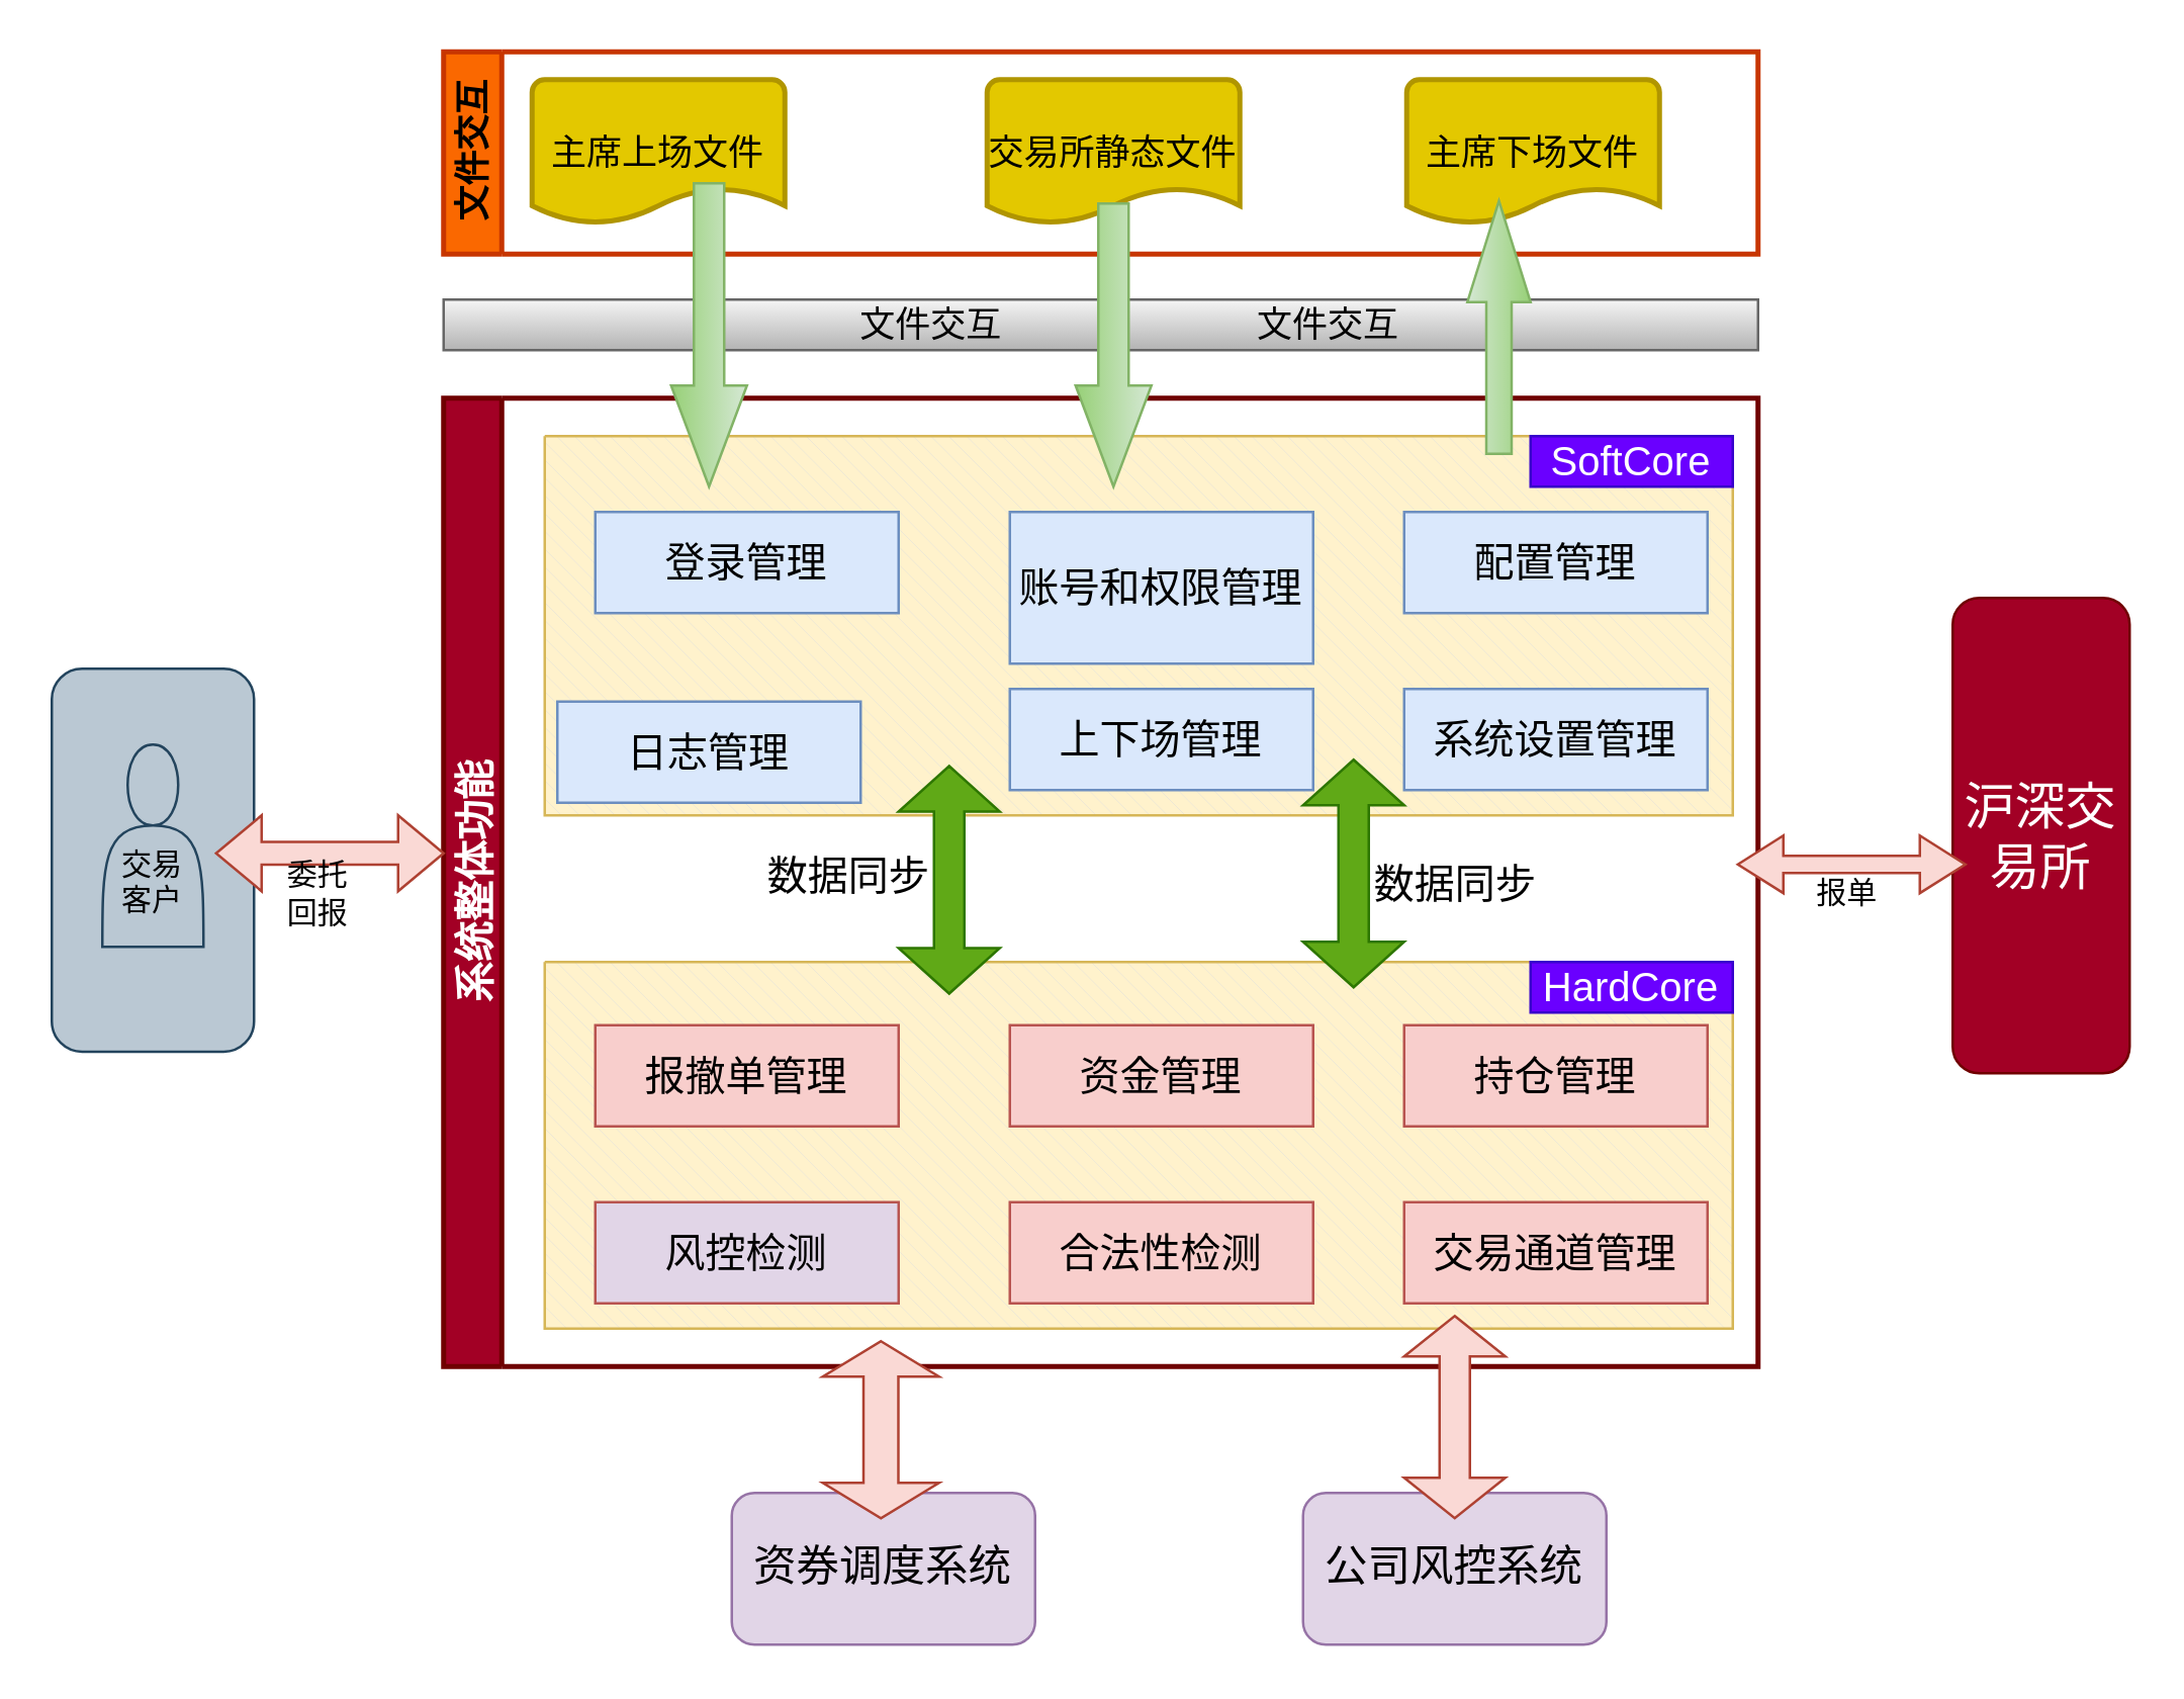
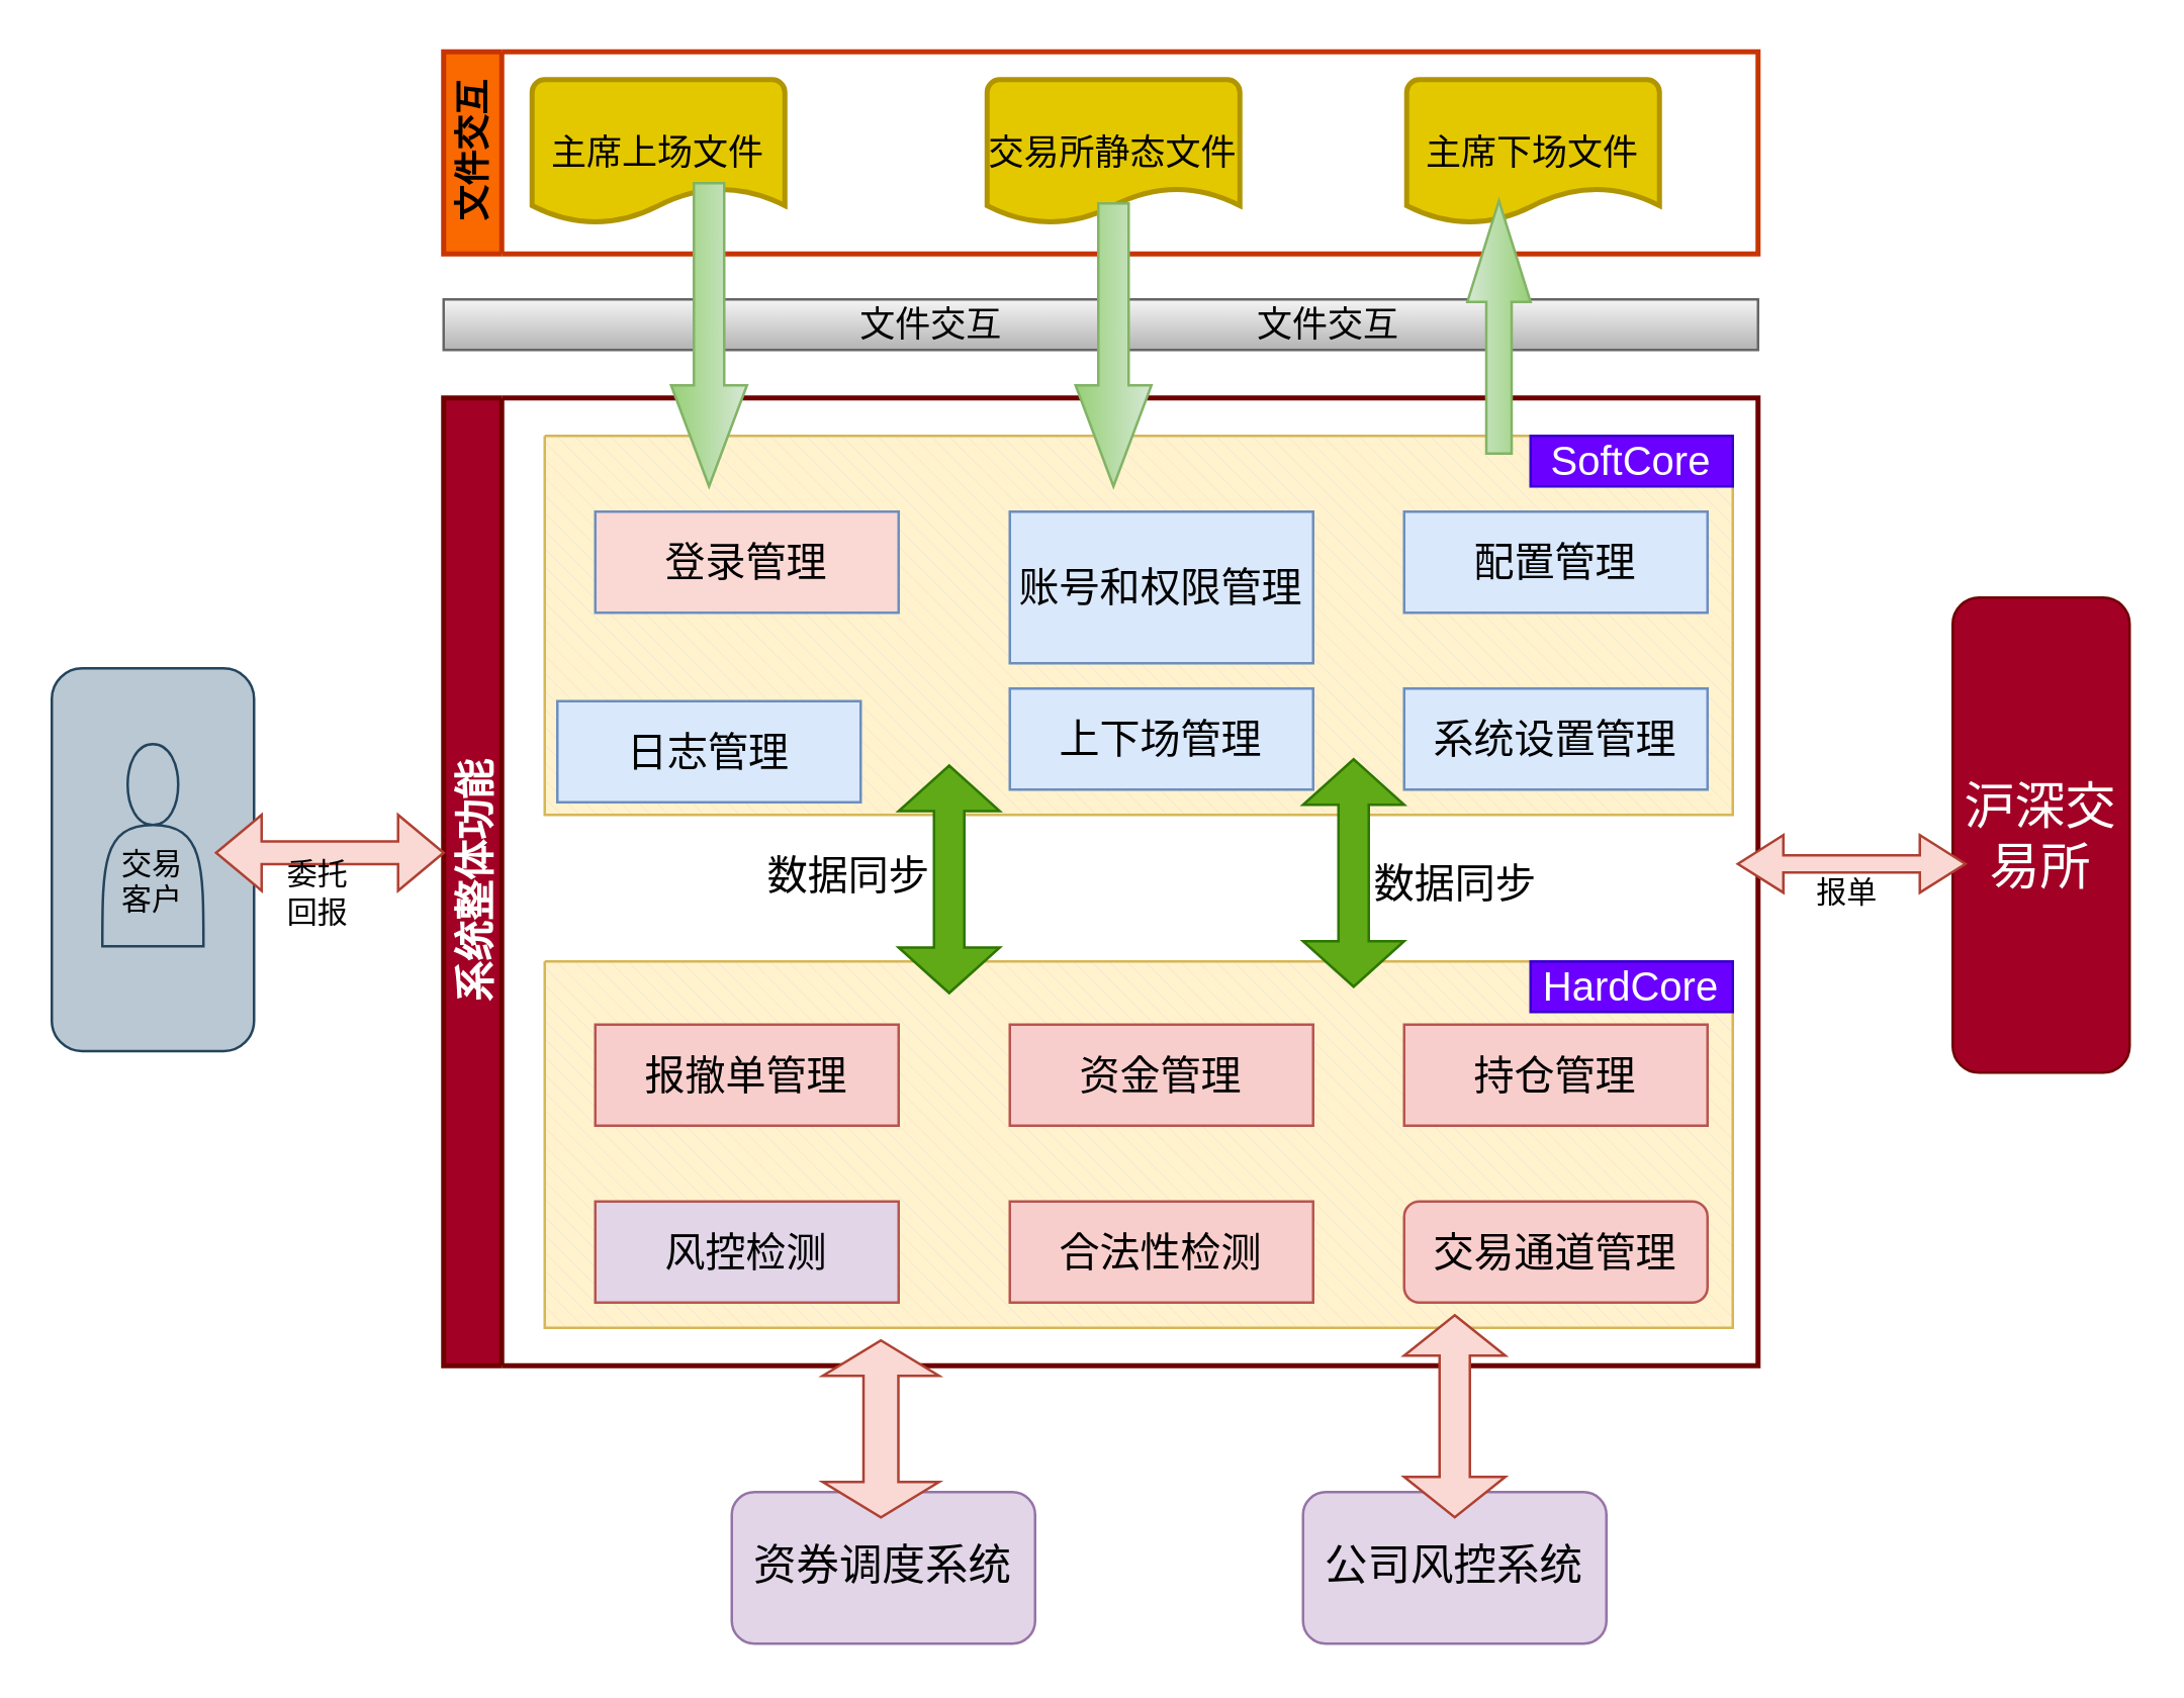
  <mxCell id="0" />
  <mxCell id="1" parent="0" />
  <mxCell id="2" value="&lt;font style=&quot;font-size: 14px;&quot;&gt;&amp;nbsp; &amp;nbsp; &amp;nbsp; 文件交互&amp;nbsp; &amp;nbsp; &amp;nbsp; &amp;nbsp; &amp;nbsp; &amp;nbsp; &amp;nbsp; &amp;nbsp; &amp;nbsp; &amp;nbsp; &amp;nbsp; &amp;nbsp; &amp;nbsp;&amp;nbsp;&lt;/font&gt;&lt;span style=&quot;font-size: 14px;&quot;&gt;文件交互&lt;/span&gt;" style="rounded=0;whiteSpace=wrap;html=1;fillColor=#f5f5f5;gradientColor=#b3b3b3;strokeColor=#666666;" vertex="1" parent="1"><mxGeometry x="175" y="118" width="520" height="20" as="geometry" /></mxCell>
  <mxCell id="3" value="" style="verticalLabelPosition=bottom;verticalAlign=top;html=1;shape=mxgraph.basic.patternFillRect;fillStyle=diagRev;step=5;fillStrokeWidth=0.2;fillStrokeColor=#dddddd;fillColor=#fff2cc;strokeColor=#d6b656;fontSize=16;" vertex="1" parent="1"><mxGeometry x="215" y="380" width="470" height="145" as="geometry" /></mxCell>
  <mxCell id="4" value="" style="verticalLabelPosition=bottom;verticalAlign=top;html=1;shape=mxgraph.basic.patternFillRect;fillStyle=diagRev;step=5;fillStrokeWidth=0.2;fillStrokeColor=#dddddd;fillColor=#fff2cc;strokeColor=#d6b656;fontSize=16;" vertex="1" parent="1"><mxGeometry x="215" y="172" width="470" height="150" as="geometry" /></mxCell>
- <mxCell id="5" value="登录管理" style="rounded=0;whiteSpace=wrap;html=1;fillColor=#dae8fc;strokeColor=#6c8ebf;fontSize=16;" vertex="1" parent="1"><mxGeometry x="235" y="202" width="120" height="40" as="geometry" /></mxCell>
+ <mxCell id="5" value="登录管理" style="rounded=0;whiteSpace=wrap;html=1;fillColor=#fad9d5;strokeColor=#6c8ebf;fontSize=16;" vertex="1" parent="1"><mxGeometry x="235" y="202" width="120" height="40" as="geometry" /></mxCell>
  <mxCell id="6" value="账号和权限管理" style="rounded=0;whiteSpace=wrap;html=1;fillColor=#dae8fc;strokeColor=#6c8ebf;fontSize=16;" vertex="1" parent="1"><mxGeometry x="399" y="202" width="120" height="60" as="geometry" /></mxCell>
  <mxCell id="7" value="配置管理" style="rounded=0;whiteSpace=wrap;html=1;fillColor=#dae8fc;strokeColor=#6c8ebf;fontSize=16;" vertex="1" parent="1"><mxGeometry x="555" y="202" width="120" height="40" as="geometry" /></mxCell>
  <mxCell id="8" value="日志管理" style="rounded=0;whiteSpace=wrap;html=1;fillColor=#dae8fc;strokeColor=#6c8ebf;fontSize=16;" vertex="1" parent="1"><mxGeometry x="220" y="277" width="120" height="40" as="geometry" /></mxCell>
  <mxCell id="9" value="上下场管理" style="rounded=0;whiteSpace=wrap;html=1;fillColor=#dae8fc;strokeColor=#6c8ebf;fontSize=16;" vertex="1" parent="1"><mxGeometry x="399" y="272" width="120" height="40" as="geometry" /></mxCell>
  <mxCell id="10" value="系统设置管理" style="rounded=0;whiteSpace=wrap;html=1;fillColor=#dae8fc;strokeColor=#6c8ebf;fontSize=16;" vertex="1" parent="1"><mxGeometry x="555" y="272" width="120" height="40" as="geometry" /></mxCell>
  <mxCell id="11" value="报撤单管理" style="rounded=0;whiteSpace=wrap;html=1;fillColor=#f8cecc;strokeColor=#b85450;fontSize=16;" vertex="1" parent="1"><mxGeometry x="235" y="405" width="120" height="40" as="geometry" /></mxCell>
  <mxCell id="12" value="资金管理" style="rounded=0;whiteSpace=wrap;html=1;fillColor=#f8cecc;strokeColor=#b85450;fontSize=16;" vertex="1" parent="1"><mxGeometry x="399" y="405" width="120" height="40" as="geometry" /></mxCell>
  <mxCell id="13" value="持仓管理" style="rounded=0;whiteSpace=wrap;html=1;fillColor=#f8cecc;strokeColor=#b85450;fontSize=16;" vertex="1" parent="1"><mxGeometry x="555" y="405" width="120" height="40" as="geometry" /></mxCell>
  <mxCell id="14" value="风控检测" style="rounded=0;whiteSpace=wrap;html=1;fillColor=#e1d5e7;strokeColor=#b85450;fontSize=16;" vertex="1" parent="1"><mxGeometry x="235" y="475" width="120" height="40" as="geometry" /></mxCell>
  <mxCell id="15" value="合法性检测" style="rounded=0;whiteSpace=wrap;html=1;fillColor=#f8cecc;strokeColor=#b85450;fontSize=16;" vertex="1" parent="1"><mxGeometry x="399" y="475" width="120" height="40" as="geometry" /></mxCell>
- <mxCell id="16" value="交易通道管理" style="rounded=0;whiteSpace=wrap;html=1;fillColor=#f8cecc;strokeColor=#b85450;fontSize=16;" vertex="1" parent="1"><mxGeometry x="555" y="475" width="120" height="40" as="geometry" /></mxCell>
+ <mxCell id="16" value="交易通道管理" style="whiteSpace=wrap;html=1;fillColor=#f8cecc;strokeColor=#b85450;fontSize=16;rounded=1;" vertex="1" parent="1"><mxGeometry x="555" y="475" width="120" height="40" as="geometry" /></mxCell>
  <mxCell id="17" value="" style="shape=doubleArrow;direction=south;whiteSpace=wrap;html=1;fillColor=#60a917;strokeColor=#2D7600;fontColor=#ffffff;fontSize=16;" vertex="1" parent="1"><mxGeometry x="355" y="302.5" width="40" height="90" as="geometry" /></mxCell>
  <mxCell id="18" value="" style="shape=doubleArrow;direction=south;whiteSpace=wrap;html=1;fillColor=#60a917;fontColor=#ffffff;strokeColor=#2D7600;fontSize=16;" vertex="1" parent="1"><mxGeometry x="515" y="300" width="40" height="90" as="geometry" /></mxCell>
  <mxCell id="19" value="数据同步" style="text;html=1;align=center;verticalAlign=middle;resizable=0;points=[];autosize=1;strokeColor=none;fillColor=none;fontSize=16;" vertex="1" parent="1"><mxGeometry x="290" y="331" width="90" height="30" as="geometry" /></mxCell>
  <mxCell id="20" value="SoftCore" style="rounded=0;whiteSpace=wrap;html=1;fillColor=#6a00ff;fontColor=#ffffff;strokeColor=#3700CC;fontSize=16;" vertex="1" parent="1"><mxGeometry x="605" y="172" width="80" height="20" as="geometry" /></mxCell>
  <mxCell id="21" value="HardCore" style="rounded=0;whiteSpace=wrap;html=1;fillColor=#6a00ff;fontColor=#ffffff;strokeColor=#3700CC;fontSize=16;" vertex="1" parent="1"><mxGeometry x="605" y="380" width="80" height="20" as="geometry" /></mxCell>
  <mxCell id="22" value="系统整体功能" style="swimlane;horizontal=0;whiteSpace=wrap;html=1;fillColor=#a20025;fontColor=#ffffff;strokeColor=#6F0000;strokeWidth=2;fontSize=16;" vertex="1" parent="1"><mxGeometry x="175" y="157" width="520" height="383" as="geometry" /></mxCell>
  <mxCell id="23" value="数据同步" style="text;html=1;align=center;verticalAlign=middle;resizable=0;points=[];autosize=1;strokeColor=none;fillColor=none;fontSize=16;" vertex="1" parent="22"><mxGeometry x="355" y="176.5" width="90" height="30" as="geometry" /></mxCell>
  <mxCell id="24" value="&lt;font style=&quot;font-size: 20px;&quot;&gt;沪深交易所&lt;/font&gt;" style="rounded=1;whiteSpace=wrap;html=1;fillColor=#a20025;fontColor=#ffffff;strokeColor=#6F0000;" vertex="1" parent="1"><mxGeometry x="772" y="236" width="70" height="188" as="geometry" /></mxCell>
  <mxCell id="25" value="客户" style="rounded=1;whiteSpace=wrap;html=1;fillColor=#bac8d3;strokeColor=#23445d;" vertex="1" parent="1"><mxGeometry x="20" y="264" width="80" height="151.5" as="geometry" /></mxCell>
  <mxCell id="26" value="资券调度系统" style="rounded=1;whiteSpace=wrap;html=1;fontSize=17;fillColor=#e1d5e7;strokeColor=#9673a6;" vertex="1" parent="1"><mxGeometry x="289" y="590" width="120" height="60" as="geometry" /></mxCell>
  <mxCell id="27" value="公司风控系统" style="rounded=1;whiteSpace=wrap;html=1;fontSize=17;fillColor=#e1d5e7;strokeColor=#9673a6;" vertex="1" parent="1"><mxGeometry x="515" y="590" width="120" height="60" as="geometry" /></mxCell>
  <mxCell id="28" value="主席上场文件" style="strokeWidth=2;html=1;shape=mxgraph.flowchart.document2;whiteSpace=wrap;size=0.25;fontSize=14;fillColor=#e3c800;fontColor=#000000;strokeColor=#B09500;" vertex="1" parent="1"><mxGeometry x="210" y="31" width="100" height="57" as="geometry" /></mxCell>
  <mxCell id="29" value="交易所静态文件" style="strokeWidth=2;html=1;shape=mxgraph.flowchart.document2;whiteSpace=wrap;size=0.25;fontSize=14;fillColor=#e3c800;fontColor=#000000;strokeColor=#B09500;" vertex="1" parent="1"><mxGeometry x="390" y="31" width="100" height="57" as="geometry" /></mxCell>
  <mxCell id="30" value="主席下场文件" style="strokeWidth=2;html=1;shape=mxgraph.flowchart.document2;whiteSpace=wrap;size=0.25;fontSize=14;fillColor=#e3c800;fontColor=#000000;strokeColor=#B09500;" vertex="1" parent="1"><mxGeometry x="556" y="31" width="100" height="57" as="geometry" /></mxCell>
  <mxCell id="31" value="文件交互" style="swimlane;horizontal=0;whiteSpace=wrap;html=1;fillColor=#fa6800;fontColor=#000000;strokeColor=#C73500;fontSize=14;strokeWidth=2;" vertex="1" parent="1"><mxGeometry x="175" y="20" width="520" height="80" as="geometry" /></mxCell>
  <mxCell id="32" value="" style="html=1;shadow=0;dashed=0;align=center;verticalAlign=middle;shape=mxgraph.arrows2.arrow;dy=0.6;dx=40;direction=north;notch=0;fillColor=#d5e8d4;gradientColor=#97d077;strokeColor=#82b366;" vertex="1" parent="1"><mxGeometry x="580" y="79" width="25" height="100" as="geometry" /></mxCell>
  <mxCell id="33" value="" style="html=1;shadow=0;dashed=0;align=center;verticalAlign=middle;shape=mxgraph.arrows2.arrow;dy=0.6;dx=40;direction=south;notch=0;fillColor=#d5e8d4;gradientColor=#97d077;strokeColor=#82b366;" vertex="1" parent="1"><mxGeometry x="425" y="80" width="30" height="112" as="geometry" /></mxCell>
  <mxCell id="34" value="" style="html=1;shadow=0;dashed=0;align=center;verticalAlign=middle;shape=mxgraph.arrows2.arrow;dy=0.6;dx=40;direction=south;notch=0;fillColor=#d5e8d4;gradientColor=#97d077;strokeColor=#82b366;" vertex="1" parent="1"><mxGeometry x="265" y="72" width="30" height="120" as="geometry" /></mxCell>
  <mxCell id="35" value="&lt;div&gt;&lt;br&gt;&lt;/div&gt;&lt;div&gt;&lt;br&gt;&lt;/div&gt;&lt;div&gt;交易&lt;/div&gt;客户" style="shape=actor;whiteSpace=wrap;html=1;fillColor=#bac8d3;strokeColor=#23445d;" vertex="1" parent="1"><mxGeometry x="40" y="294" width="40" height="80" as="geometry" /></mxCell>
  <mxCell id="36" value="" style="shape=doubleArrow;whiteSpace=wrap;html=1;fillColor=#fad9d5;strokeColor=#ae4132;" vertex="1" parent="1"><mxGeometry x="687" y="330" width="90" height="22.75" as="geometry" /></mxCell>
  <mxCell id="37" value="" style="shape=doubleArrow;whiteSpace=wrap;html=1;fillColor=#fad9d5;strokeColor=#ae4132;" vertex="1" parent="1"><mxGeometry x="85" y="322" width="90" height="30" as="geometry" /></mxCell>
  <mxCell id="38" value="" style="shape=doubleArrow;direction=south;whiteSpace=wrap;html=1;fillColor=#fad9d5;strokeColor=#ae4132;" vertex="1" parent="1"><mxGeometry x="325" y="530" width="46" height="70" as="geometry" /></mxCell>
  <mxCell id="39" value="" style="shape=doubleArrow;direction=south;whiteSpace=wrap;html=1;fillColor=#fad9d5;strokeColor=#ae4132;" vertex="1" parent="1"><mxGeometry x="555" y="520" width="40" height="80" as="geometry" /></mxCell>
  <mxCell id="40" value="委托&lt;div&gt;回报&lt;/div&gt;" style="text;html=1;align=center;verticalAlign=middle;resizable=0;points=[];autosize=1;strokeColor=none;fillColor=none;" vertex="1" parent="1"><mxGeometry x="100" y="333" width="50" height="40" as="geometry" /></mxCell>
  <mxCell id="41" value="报单" style="text;html=1;align=center;verticalAlign=middle;resizable=0;points=[];autosize=1;strokeColor=none;fillColor=none;" vertex="1" parent="1"><mxGeometry x="705" y="338" width="50" height="30" as="geometry" /></mxCell>
